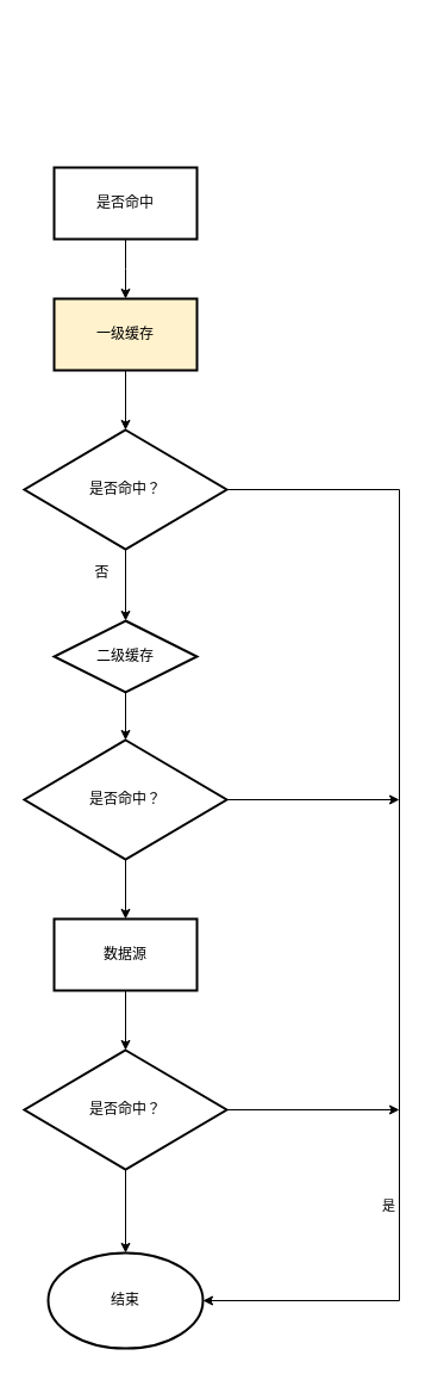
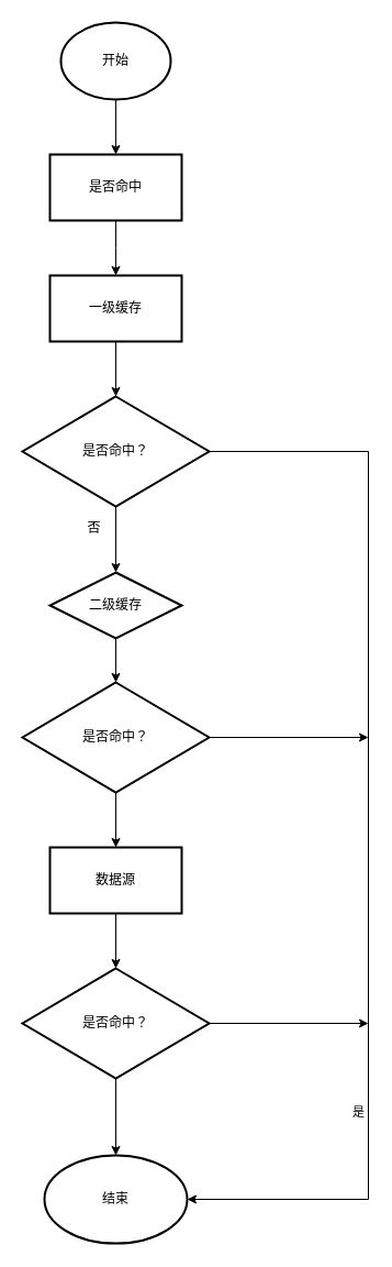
  <mxCell id="0" />
  <mxCell id="1" parent="0" />
+ <mxCell id="2" value="" style="edgeStyle=orthogonalEdgeStyle;rounded=0;orthogonalLoop=1;jettySize=auto;html=1;" edge="1" parent="1" source="3" target="5"><mxGeometry relative="1" as="geometry" /></mxCell>
+ <mxCell id="3" value="开始" style="strokeWidth=2;html=1;shape=mxgraph.flowchart.start_1;whiteSpace=wrap;" vertex="1" parent="1"><mxGeometry x="55" y="20" width="100" height="70" as="geometry" /></mxCell>
  <mxCell id="4" style="edgeStyle=orthogonalEdgeStyle;rounded=0;orthogonalLoop=1;jettySize=auto;html=1;exitX=0.5;exitY=1;exitDx=0;exitDy=0;" edge="1" parent="1" source="5"><mxGeometry relative="1" as="geometry"><mxPoint x="105" y="250" as="targetPoint" /></mxGeometry></mxCell>
  <mxCell id="5" value="是否命中" style="whiteSpace=wrap;html=1;strokeWidth=2;" vertex="1" parent="1"><mxGeometry x="45" y="140" width="120" height="60" as="geometry" /></mxCell>
  <mxCell id="6" value="" style="edgeStyle=orthogonalEdgeStyle;rounded=0;orthogonalLoop=1;jettySize=auto;html=1;" edge="1" parent="1" source="9" target="11"><mxGeometry relative="1" as="geometry" /></mxCell>
  <mxCell id="7" style="edgeStyle=orthogonalEdgeStyle;rounded=0;orthogonalLoop=1;jettySize=auto;html=1;exitX=1;exitY=0.5;exitDx=0;exitDy=0;entryX=1;entryY=0.5;entryDx=0;entryDy=0;entryPerimeter=0;" edge="1" parent="1" source="9" target="23"><mxGeometry relative="1" as="geometry"><Array as="points"><mxPoint x="335" y="410" /><mxPoint x="335" y="1090" /></Array></mxGeometry></mxCell>
  <mxCell id="8" value="是" style="edgeLabel;html=1;align=center;verticalAlign=middle;resizable=0;points=[];" vertex="1" connectable="0" parent="7"><mxGeometry x="-0.101" y="4" relative="1" as="geometry"><mxPoint x="-14" y="300" as="offset" /></mxGeometry></mxCell>
  <mxCell id="9" value="是否命中？" style="rhombus;whiteSpace=wrap;html=1;strokeWidth=2;" vertex="1" parent="1"><mxGeometry x="20" y="360" width="170" height="100" as="geometry" /></mxCell>
  <mxCell id="10" style="edgeStyle=orthogonalEdgeStyle;rounded=0;orthogonalLoop=1;jettySize=auto;html=1;exitX=0.5;exitY=1;exitDx=0;exitDy=0;entryX=0.5;entryY=0;entryDx=0;entryDy=0;" edge="1" parent="1" source="11" target="17"><mxGeometry relative="1" as="geometry" /></mxCell>
  <mxCell id="11" value="二级缓存" style="rhombus;whiteSpace=wrap;html=1;strokeWidth=2;" vertex="1" parent="1"><mxGeometry x="45" y="520" width="120" height="60" as="geometry" /></mxCell>
  <mxCell id="12" value="" style="edgeStyle=orthogonalEdgeStyle;rounded=0;orthogonalLoop=1;jettySize=auto;html=1;" edge="1" parent="1" source="13" target="9"><mxGeometry relative="1" as="geometry" /></mxCell>
- <mxCell id="13" value="一级缓存" style="whiteSpace=wrap;html=1;strokeWidth=2;fillColor=#fff2cc;" vertex="1" parent="1"><mxGeometry x="45" y="250" width="120" height="60" as="geometry" /></mxCell>
+ <mxCell id="13" value="一级缓存" style="whiteSpace=wrap;html=1;strokeWidth=2;" vertex="1" parent="1"><mxGeometry x="45" y="250" width="120" height="60" as="geometry" /></mxCell>
  <mxCell id="14" value="否" style="text;html=1;align=center;verticalAlign=middle;resizable=0;points=[];autosize=1;strokeColor=none;fillColor=none;" vertex="1" parent="1"><mxGeometry x="70" y="470" width="30" height="20" as="geometry" /></mxCell>
  <mxCell id="15" style="edgeStyle=orthogonalEdgeStyle;rounded=0;orthogonalLoop=1;jettySize=auto;html=1;exitX=0.5;exitY=1;exitDx=0;exitDy=0;entryX=0.5;entryY=0;entryDx=0;entryDy=0;" edge="1" parent="1" source="17" target="19"><mxGeometry relative="1" as="geometry" /></mxCell>
  <mxCell id="16" style="edgeStyle=orthogonalEdgeStyle;rounded=0;orthogonalLoop=1;jettySize=auto;html=1;exitX=1;exitY=0.5;exitDx=0;exitDy=0;" edge="1" parent="1" source="17"><mxGeometry relative="1" as="geometry"><mxPoint x="335" y="670" as="targetPoint" /></mxGeometry></mxCell>
  <mxCell id="17" value="是否命中？" style="rhombus;whiteSpace=wrap;html=1;strokeWidth=2;" vertex="1" parent="1"><mxGeometry x="20" y="620" width="170" height="100" as="geometry" /></mxCell>
  <mxCell id="18" style="edgeStyle=orthogonalEdgeStyle;rounded=0;orthogonalLoop=1;jettySize=auto;html=1;exitX=0.5;exitY=1;exitDx=0;exitDy=0;entryX=0.5;entryY=0;entryDx=0;entryDy=0;" edge="1" parent="1" source="19" target="22"><mxGeometry relative="1" as="geometry" /></mxCell>
  <mxCell id="19" value="数据源" style="whiteSpace=wrap;html=1;strokeWidth=2;" vertex="1" parent="1"><mxGeometry x="45" y="770" width="120" height="60" as="geometry" /></mxCell>
  <mxCell id="20" style="edgeStyle=orthogonalEdgeStyle;rounded=0;orthogonalLoop=1;jettySize=auto;html=1;exitX=0.5;exitY=1;exitDx=0;exitDy=0;entryX=0.5;entryY=0;entryDx=0;entryDy=0;entryPerimeter=0;" edge="1" parent="1" source="22" target="23"><mxGeometry relative="1" as="geometry" /></mxCell>
  <mxCell id="21" style="edgeStyle=orthogonalEdgeStyle;rounded=0;orthogonalLoop=1;jettySize=auto;html=1;exitX=1;exitY=0.5;exitDx=0;exitDy=0;" edge="1" parent="1" source="22"><mxGeometry relative="1" as="geometry"><mxPoint x="335" y="930" as="targetPoint" /></mxGeometry></mxCell>
  <mxCell id="22" value="是否命中？" style="rhombus;whiteSpace=wrap;html=1;strokeWidth=2;" vertex="1" parent="1"><mxGeometry x="20" y="880" width="170" height="100" as="geometry" /></mxCell>
  <mxCell id="23" value="结束" style="strokeWidth=2;html=1;shape=mxgraph.flowchart.start_1;whiteSpace=wrap;" vertex="1" parent="1"><mxGeometry x="40" y="1050" width="130" height="80" as="geometry" /></mxCell>
